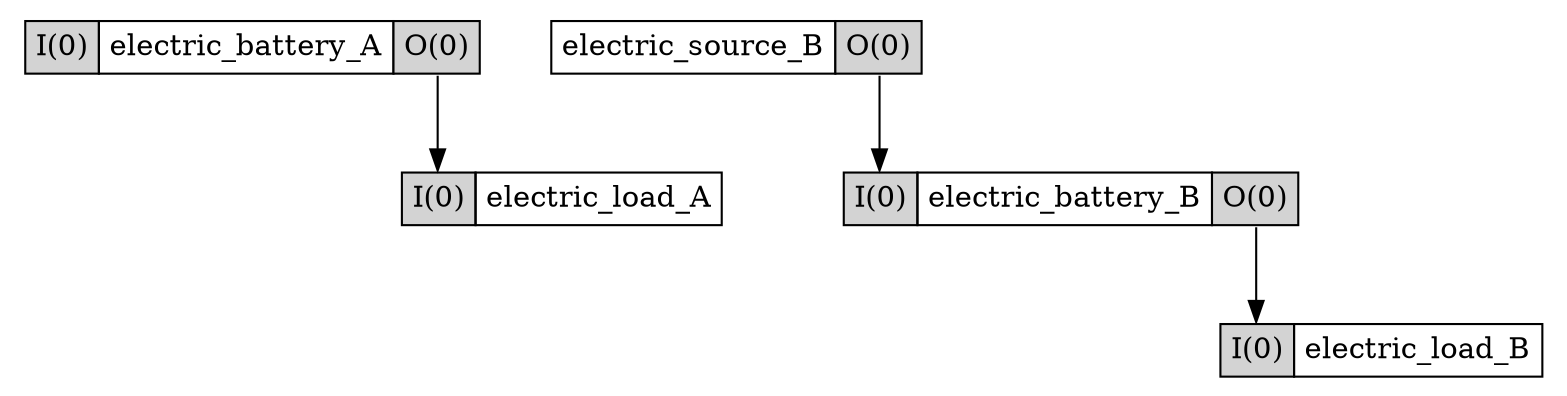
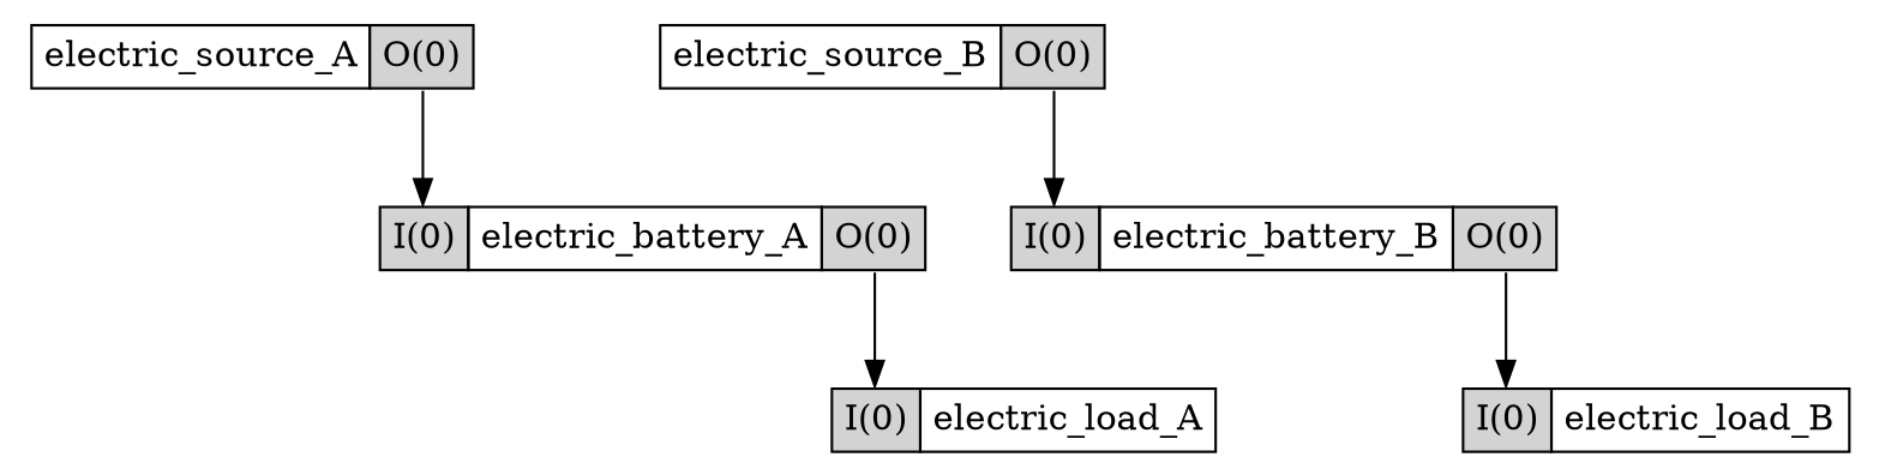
  digraph {
    node [shape=none]
    edge [headport="I0:n" tailport="O0:s"]
    n1 [label=<     <TABLE BORDER="0" CELLBORDER="1" CELLSPACING="0" CELLPADDING="4">       <TR>         <TD PORT="I0" BGCOLOR="lightgrey">I(0)</TD>         <TD PORT="name">electric_battery_A</TD>         <TD PORT="O0" BGCOLOR="lightgrey">O(0)</TD>       </TR>     </TABLE>>]
    n2 [label=<     <TABLE BORDER="0" CELLBORDER="1" CELLSPACING="0" CELLPADDING="4">       <TR>         <TD PORT="I0" BGCOLOR="lightgrey">I(0)</TD>         <TD PORT="name">electric_load_A</TD>       </TR>     </TABLE>>]
    n3 [label=<     <TABLE BORDER="0" CELLBORDER="1" CELLSPACING="0" CELLPADDING="4">       <TR>         <TD PORT="I0" BGCOLOR="lightgrey">I(0)</TD>         <TD PORT="name">electric_battery_B</TD>         <TD PORT="O0" BGCOLOR="lightgrey">O(0)</TD>       </TR>     </TABLE>>]
    n4 [label=<     <TABLE BORDER="0" CELLBORDER="1" CELLSPACING="0" CELLPADDING="4">       <TR>         <TD PORT="I0" BGCOLOR="lightgrey">I(0)</TD>         <TD PORT="name">electric_load_B</TD>       </TR>     </TABLE>>]
+   n5 [label=<     <TABLE BORDER="0" CELLBORDER="1" CELLSPACING="0" CELLPADDING="4">       <TR>         <TD PORT="name">electric_source_A</TD>         <TD PORT="O0" BGCOLOR="lightgrey">O(0)</TD>       </TR>     </TABLE>>]
    n6 [label=<     <TABLE BORDER="0" CELLBORDER="1" CELLSPACING="0" CELLPADDING="4">       <TR>         <TD PORT="name">electric_source_B</TD>         <TD PORT="O0" BGCOLOR="lightgrey">O(0)</TD>       </TR>     </TABLE>>]
    n1 -> n2
    n3 -> n4
+   n5 -> n1
    n6 -> n3
  }
